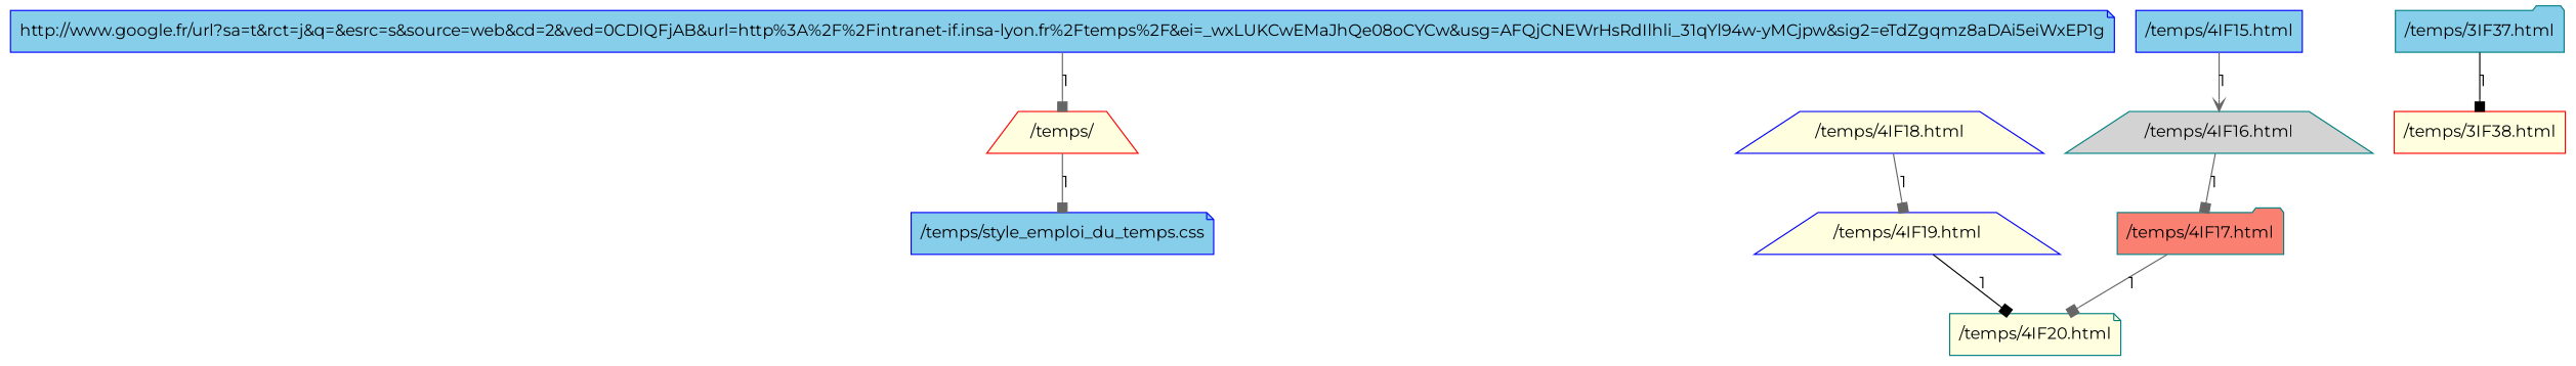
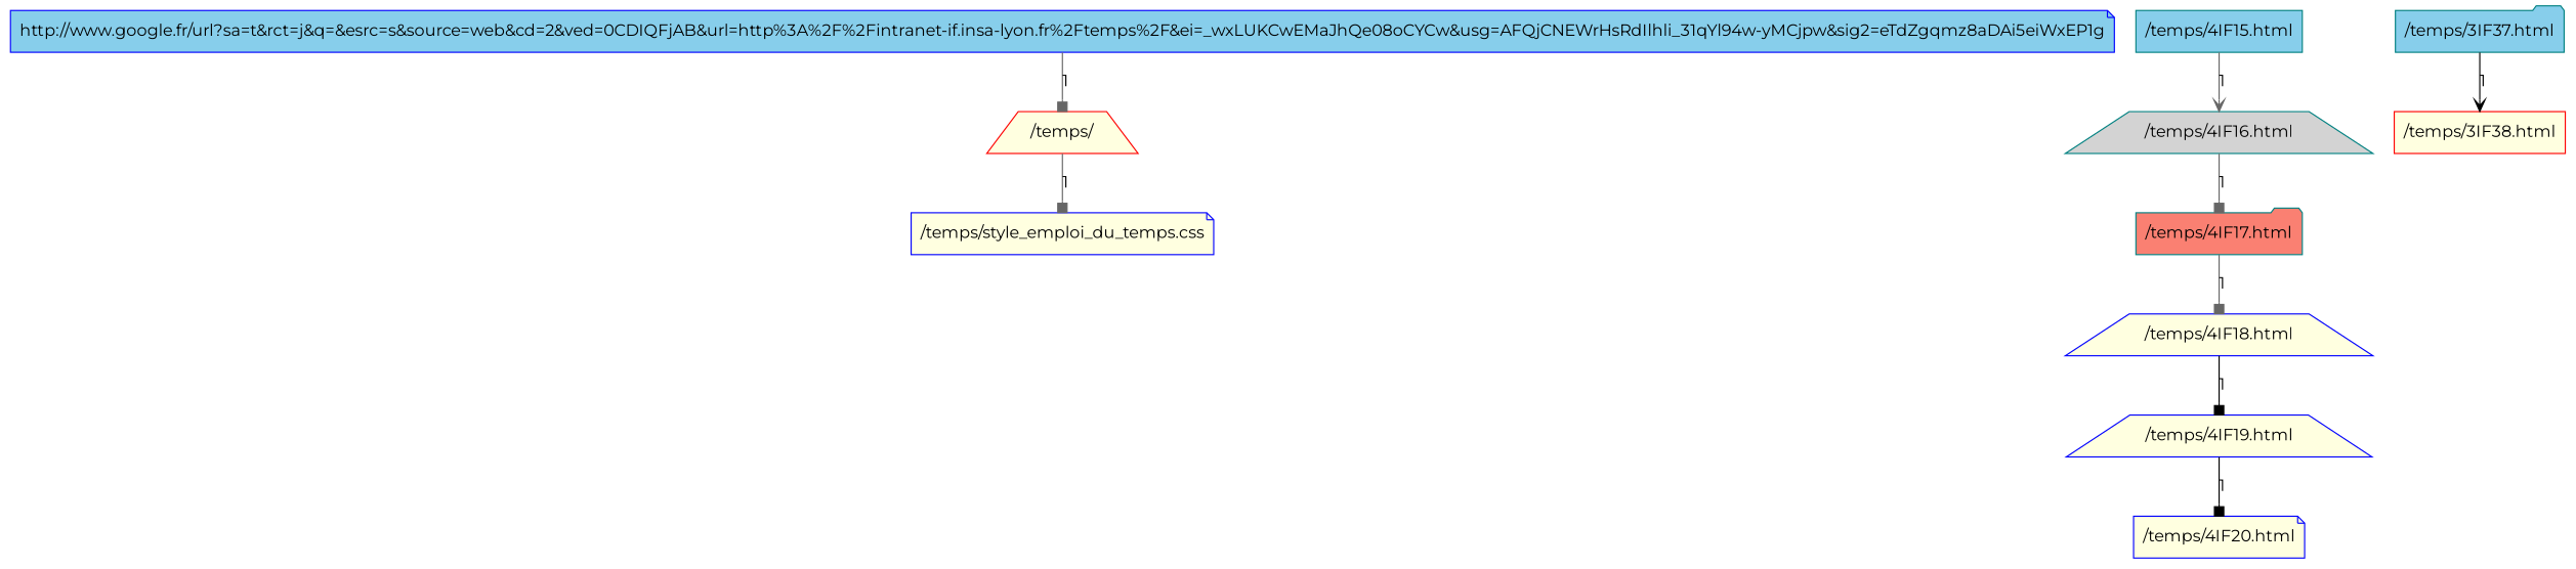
  digraph {
    fontname=Montserrat
    node [color=blue fillcolor=lightyellow fontname=Montserrat shape=trapezium style=filled]
    edge [arrowhead=box color=gray40 fontname=Montserrat]
-   n1 [fillcolor=skyblue label="/temps/style_emploi_du_temps.css" shape=note]
+   n1 [label="/temps/style_emploi_du_temps.css" shape=note]
    n2 [color=teal fillcolor=salmon label="/temps/4IF17.html" shape=folder]
    n3 [label="/temps/4IF18.html"]
    n4 [label="/temps/4IF19.html"]
-   n5 [fillcolor=skyblue label="/temps/4IF15.html" shape=box]
+   n5 [color=teal fillcolor=skyblue label="/temps/4IF15.html" shape=box]
    n6 [color=teal fillcolor=lightgrey label="/temps/4IF16.html"]
-   n7 [color=teal label="/temps/4IF20.html" shape=note]
+   n7 [label="/temps/4IF20.html" shape=note]
    n8 [color=red label="/temps/3IF38.html" shape=box]
    n9 [color=red label="/temps/"]
    n10 [color=teal fillcolor=skyblue label="/temps/3IF37.html" shape=folder]
    n11 [fillcolor=skyblue label="http://www.google.fr/url?sa=t&rct=j&q=&esrc=s&source=web&cd=2&ved=0CDIQFjAB&url=http%3A%2F%2Fintranet-if.insa-lyon.fr%2Ftemps%2F&ei=_wxLUKCwEMaJhQe08oCYCw&usg=AFQjCNEWrHsRdIlhli_31qYl94w-yMCjpw&sig2=eTdZgqmz8aDAi5eiWxEP1g" shape=note]
-   n2 -> n7 [label=1]
-   n3 -> n4 [label=1]
+   n2 -> n3 [label=1]
+   n3 -> n4 [color=black label=1]
    n4 -> n7 [color=black label=1]
    n5 -> n6 [arrowhead=vee label=1]
    n6 -> n2 [label=1]
    n9 -> n1 [label=1]
-   n10 -> n8 [color=black label=1]
+   n10 -> n8 [arrowhead=vee color=black label=1]
    n11 -> n9 [label=1]
  }
